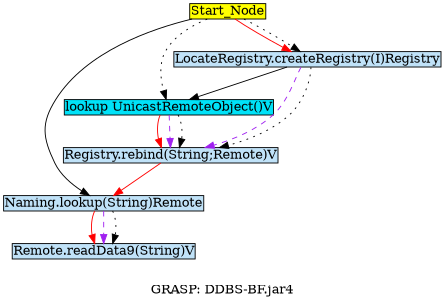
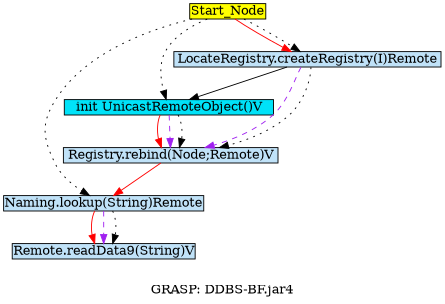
  digraph {
    label="GRASP: DDBS-BF.jar4"
    node [fillcolor="#c0e2f8" margin=0.02 shape=box style=filled]
    edge [color=black style=dotted]
    Start_Node [fillcolor=yellow height=0 width=0]
    "Naming.lookup(String)Remote" [height=0 width=0]
-   "LocateRegistry.createRegistry(I)Registry" [height=0 width=0]
-   "init UnicastRemoteObject()V" [fillcolor="#00e2f8" height=0 width=0 label="lookup UnicastRemoteObject()V"]
+   "LocateRegistry.createRegistry(I)Registry" [height=0 width=0 label="LocateRegistry.createRegistry(I)Remote"]
+   "init UnicastRemoteObject()V" [fillcolor="#00e2f8" height=0 width=0]
    n5 [height=0 label="Remote.readData9(String)V" width=0]
-   "Registry.rebind(String;Remote)V" [height=0 width=0]
-   Start_Node -> "Naming.lookup(String)Remote" [style=solid]
+   "Registry.rebind(String;Remote)V" [height=0 width=0 label="Registry.rebind(Node;Remote)V"]
+   Start_Node -> "Naming.lookup(String)Remote"
    Start_Node -> "LocateRegistry.createRegistry(I)Registry" [color=red style=solid]
    Start_Node -> "LocateRegistry.createRegistry(I)Registry"
    Start_Node -> "init UnicastRemoteObject()V"
    "Naming.lookup(String)Remote" -> n5 [color=red style=solid]
    "Naming.lookup(String)Remote" -> n5 [color=purple style=dashed]
    "Naming.lookup(String)Remote" -> n5
    "LocateRegistry.createRegistry(I)Registry" -> "init UnicastRemoteObject()V" [style=solid]
    "LocateRegistry.createRegistry(I)Registry" -> "Registry.rebind(String;Remote)V" [color=purple style=dashed]
    "LocateRegistry.createRegistry(I)Registry" -> "Registry.rebind(String;Remote)V"
    "init UnicastRemoteObject()V" -> "Registry.rebind(String;Remote)V" [color=red style=solid]
    "init UnicastRemoteObject()V" -> "Registry.rebind(String;Remote)V" [color=purple style=dashed]
    "init UnicastRemoteObject()V" -> "Registry.rebind(String;Remote)V"
    "Registry.rebind(String;Remote)V" -> "Naming.lookup(String)Remote" [color=red style=solid]
  }
